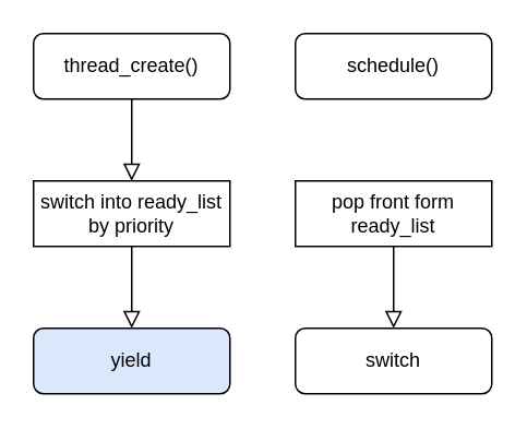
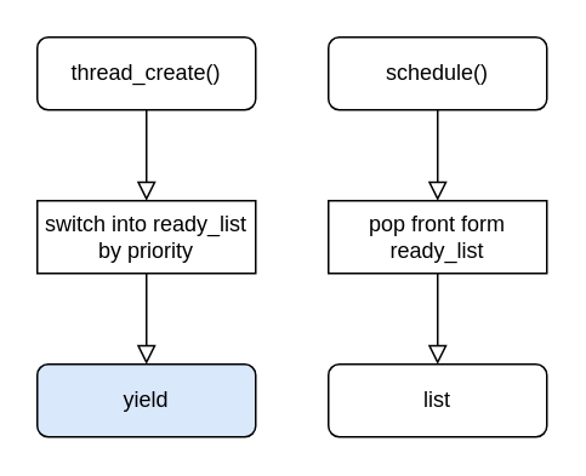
  <mxCell id="0" />
  <mxCell id="1" parent="0" />
  <mxCell id="2" value="" style="rounded=0;html=1;jettySize=auto;orthogonalLoop=1;fontSize=11;endArrow=block;endFill=0;endSize=8;strokeWidth=1;shadow=0;labelBackgroundColor=none;edgeStyle=orthogonalEdgeStyle;entryX=0.5;entryY=0;entryDx=0;entryDy=0;" parent="1" source="3" target="4" edge="1"><mxGeometry relative="1" as="geometry"><mxPoint x="80" y="110" as="targetPoint" /></mxGeometry></mxCell>
  <mxCell id="3" value="thread_create()" style="rounded=1;whiteSpace=wrap;html=1;fontSize=12;glass=0;strokeWidth=1;shadow=0;" parent="1" vertex="1"><mxGeometry x="20" y="20" width="120" height="40" as="geometry" /></mxCell>
  <mxCell id="4" value="switch into ready_list by priority" style="rounded=0;whiteSpace=wrap;html=1;" vertex="1" parent="1"><mxGeometry x="20" y="110" width="120" height="40" as="geometry" /></mxCell>
  <mxCell id="5" value="pop front form ready_list" style="rounded=0;whiteSpace=wrap;html=1;" vertex="1" parent="1"><mxGeometry x="180" y="110" width="120" height="40" as="geometry" /></mxCell>
  <mxCell id="6" value="schedule()" style="rounded=1;whiteSpace=wrap;html=1;fontSize=12;glass=0;strokeWidth=1;shadow=0;" vertex="1" parent="1"><mxGeometry x="180" y="20" width="120" height="40" as="geometry" /></mxCell>
- <mxCell id="8" value="switch" style="rounded=1;whiteSpace=wrap;html=1;fontSize=12;glass=0;strokeWidth=1;shadow=0;" vertex="1" parent="1"><mxGeometry x="180" y="200" width="120" height="40" as="geometry" /></mxCell>
+ <mxCell id="7" value="" style="rounded=0;html=1;jettySize=auto;orthogonalLoop=1;fontSize=11;endArrow=block;endFill=0;endSize=8;strokeWidth=1;shadow=0;labelBackgroundColor=none;edgeStyle=orthogonalEdgeStyle;entryX=0.5;entryY=0;entryDx=0;entryDy=0;exitX=0.5;exitY=1;exitDx=0;exitDy=0;" edge="1" parent="1" source="6" target="5"><mxGeometry relative="1" as="geometry"><mxPoint x="90" y="70" as="sourcePoint" /><mxPoint x="90" y="120" as="targetPoint" /></mxGeometry></mxCell>
+ <mxCell id="8" value="list" style="rounded=1;whiteSpace=wrap;html=1;fontSize=12;glass=0;strokeWidth=1;shadow=0;" vertex="1" parent="1"><mxGeometry x="180" y="200" width="120" height="40" as="geometry" /></mxCell>
  <mxCell id="9" value="" style="rounded=0;html=1;jettySize=auto;orthogonalLoop=1;fontSize=11;endArrow=block;endFill=0;endSize=8;strokeWidth=1;shadow=0;labelBackgroundColor=none;edgeStyle=orthogonalEdgeStyle;exitX=0.5;exitY=1;exitDx=0;exitDy=0;" edge="1" parent="1" source="5" target="8"><mxGeometry relative="1" as="geometry"><mxPoint x="250" y="70" as="sourcePoint" /><mxPoint x="250" y="120" as="targetPoint" /></mxGeometry></mxCell>
  <mxCell id="10" value="yield" style="rounded=1;whiteSpace=wrap;html=1;fontSize=12;glass=0;strokeWidth=1;shadow=0;fillColor=#dae8fc;" vertex="1" parent="1"><mxGeometry x="20" y="200" width="120" height="40" as="geometry" /></mxCell>
  <mxCell id="11" value="" style="rounded=0;html=1;jettySize=auto;orthogonalLoop=1;fontSize=11;endArrow=block;endFill=0;endSize=8;strokeWidth=1;shadow=0;labelBackgroundColor=none;edgeStyle=orthogonalEdgeStyle;exitX=0.5;exitY=1;exitDx=0;exitDy=0;" edge="1" parent="1" source="4" target="10"><mxGeometry relative="1" as="geometry"><mxPoint x="90" y="70" as="sourcePoint" /><mxPoint x="90" y="120" as="targetPoint" /></mxGeometry></mxCell>
